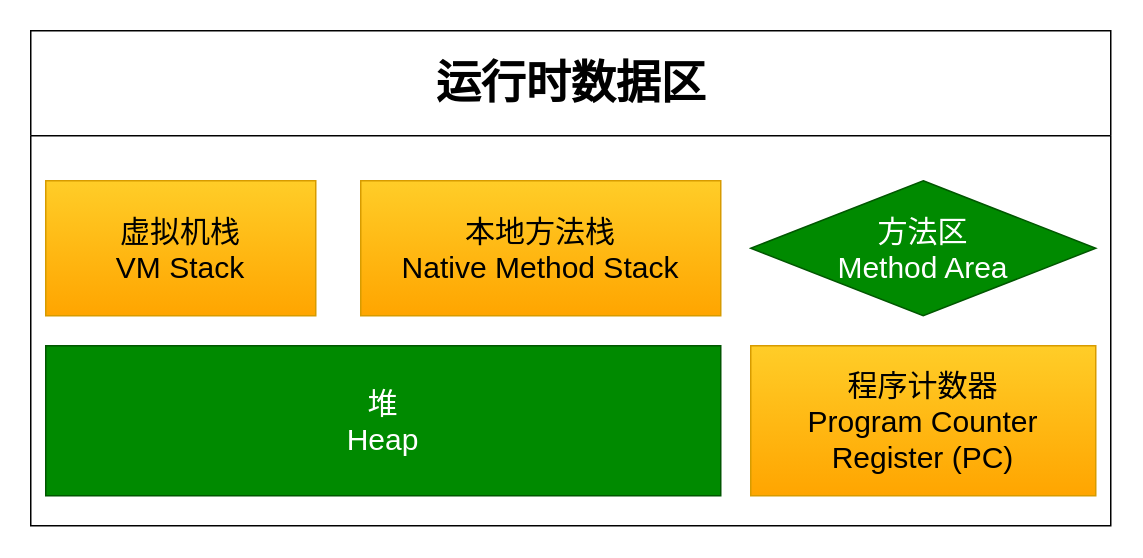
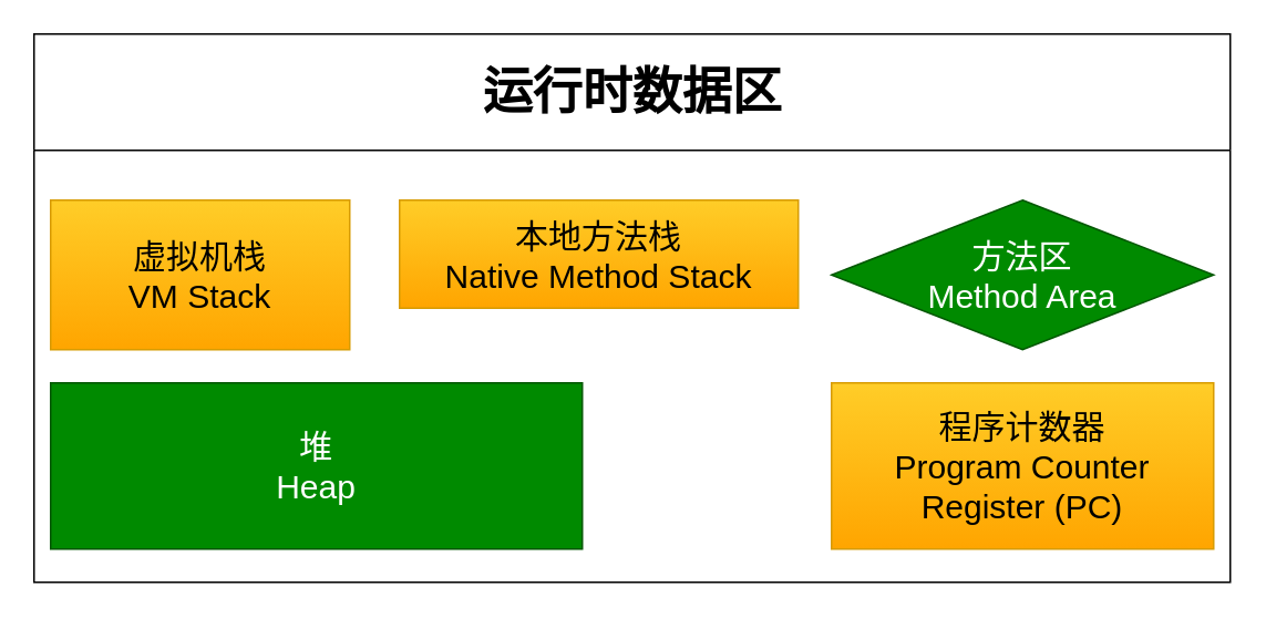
  <mxCell id="0" />
  <mxCell id="1" parent="0" />
  <mxCell id="2" value="运行时数据区" style="swimlane;html=1;startSize=70;horizontal=1;containerType=tree;newEdgeStyle={&quot;edgeStyle&quot;:&quot;elbowEdgeStyle&quot;,&quot;startArrow&quot;:&quot;none&quot;,&quot;endArrow&quot;:&quot;none&quot;};fontSize=30;" vertex="1" parent="1"><mxGeometry x="20" y="20" width="720" height="330" as="geometry"><mxRectangle x="190" y="320" width="100" height="20" as="alternateBounds" /></mxGeometry></mxCell>
  <mxCell id="3" value="虚拟机栈&lt;br style=&quot;font-size: 20px;&quot;&gt;VM Stack" style="rounded=0;whiteSpace=wrap;html=1;gradientColor=#ffa500;fillColor=#ffcd28;strokeColor=#d79b00;fontSize=20;" vertex="1" parent="2"><mxGeometry x="10" y="100" width="180" height="90" as="geometry" /></mxCell>
- <mxCell id="4" value="本地方法栈&lt;br style=&quot;font-size: 20px;&quot;&gt;Native Method Stack" style="rounded=0;whiteSpace=wrap;html=1;gradientColor=#ffa500;fillColor=#ffcd28;strokeColor=#d79b00;fontSize=20;" vertex="1" parent="2"><mxGeometry x="220" y="100" width="240" height="90" as="geometry" /></mxCell>
+ <mxCell id="4" value="本地方法栈&lt;br style=&quot;font-size: 20px;&quot;&gt;Native Method Stack" style="rounded=0;whiteSpace=wrap;html=1;gradientColor=#ffa500;fillColor=#ffcd28;strokeColor=#d79b00;fontSize=20;" vertex="1" parent="2"><mxGeometry x="220" y="100" width="240" height="65" as="geometry" /></mxCell>
  <mxCell id="5" value="方法区&lt;br style=&quot;font-size: 20px;&quot;&gt;Method Area" style="rhombus;whiteSpace=wrap;html=1;fillColor=#008a00;strokeColor=#005700;fontColor=#ffffff;fontSize=20;" vertex="1" parent="2"><mxGeometry x="480" y="100" width="230" height="90" as="geometry" /></mxCell>
- <mxCell id="6" value="堆&lt;br style=&quot;font-size: 20px;&quot;&gt;Heap" style="rounded=0;whiteSpace=wrap;html=1;fillColor=#008a00;strokeColor=#005700;fontColor=#ffffff;fontSize=20;" vertex="1" parent="2"><mxGeometry x="10" y="210" width="450" height="100" as="geometry" /></mxCell>
+ <mxCell id="6" value="堆&lt;br style=&quot;font-size: 20px;&quot;&gt;Heap" style="rounded=0;whiteSpace=wrap;html=1;fillColor=#008a00;strokeColor=#005700;fontColor=#ffffff;fontSize=20;" vertex="1" parent="2"><mxGeometry x="10" y="210" width="320" height="100" as="geometry" /></mxCell>
  <mxCell id="7" value="程序计数器&lt;br style=&quot;font-size: 20px;&quot;&gt;Program Counter Register (PC)" style="rounded=0;whiteSpace=wrap;html=1;gradientColor=#ffa500;fillColor=#ffcd28;strokeColor=#d79b00;fontSize=20;" vertex="1" parent="2"><mxGeometry x="480" y="210" width="230" height="100" as="geometry" /></mxCell>
